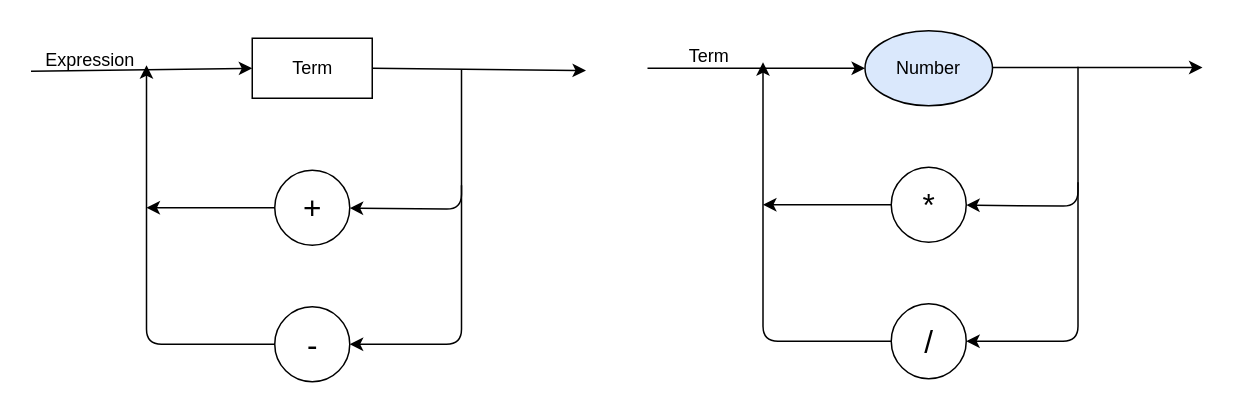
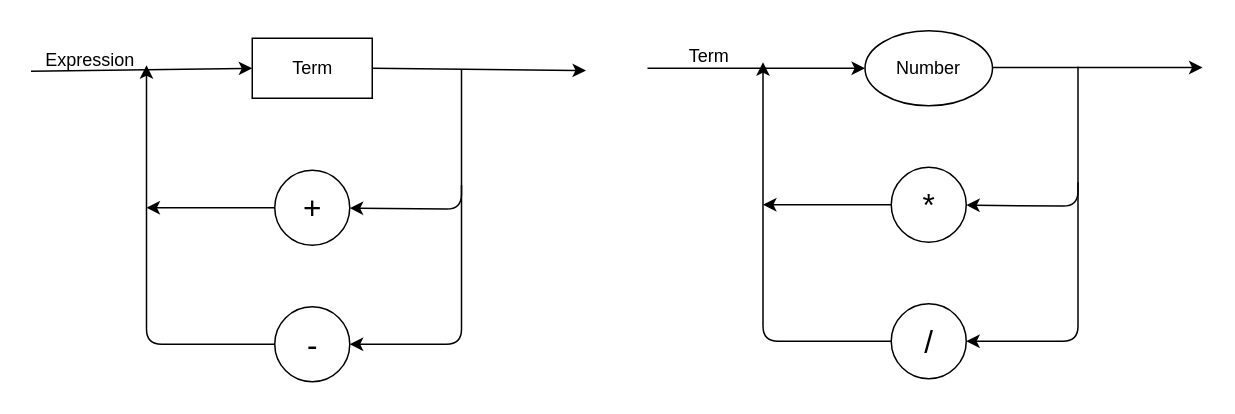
  <mxCell id="0" />
  <mxCell id="1" parent="0" />
- <mxCell id="2" value="Number" style="ellipse;whiteSpace=wrap;html=1;fillColor=#dae8fc;" vertex="1" parent="1"><mxGeometry x="576" y="20" width="85" height="50" as="geometry" /></mxCell>
+ <mxCell id="2" value="Number" style="ellipse;whiteSpace=wrap;html=1;" vertex="1" parent="1"><mxGeometry x="576" y="20" width="85" height="50" as="geometry" /></mxCell>
  <mxCell id="3" value="" style="endArrow=classic;html=1;entryX=0;entryY=0.5;entryDx=0;entryDy=0;" edge="1" parent="1" target="2"><mxGeometry width="50" height="50" relative="1" as="geometry"><mxPoint x="431" y="45" as="sourcePoint" /><mxPoint x="621" y="110" as="targetPoint" /></mxGeometry></mxCell>
  <mxCell id="4" value="" style="endArrow=classic;html=1;entryX=0;entryY=0.5;entryDx=0;entryDy=0;" edge="1" parent="1"><mxGeometry width="50" height="50" relative="1" as="geometry"><mxPoint x="661" y="44.5" as="sourcePoint" /><mxPoint x="801" y="44.5" as="targetPoint" /></mxGeometry></mxCell>
  <mxCell id="5" value="" style="endArrow=classic;html=1;" edge="1" parent="1" target="6"><mxGeometry width="50" height="50" relative="1" as="geometry"><mxPoint x="718" y="44" as="sourcePoint" /><mxPoint x="658" y="131" as="targetPoint" /><Array as="points"><mxPoint x="718" y="137" /></Array></mxGeometry></mxCell>
  <mxCell id="6" value="&lt;div style=&quot;text-align: justify&quot;&gt;&lt;span&gt;&lt;font style=&quot;font-size: 21px&quot;&gt;*&lt;/font&gt;&lt;/span&gt;&lt;/div&gt;" style="ellipse;whiteSpace=wrap;html=1;" vertex="1" parent="1"><mxGeometry x="593.5" y="111" width="50" height="50" as="geometry" /></mxCell>
  <mxCell id="7" value="&lt;div style=&quot;text-align: justify&quot;&gt;&lt;span&gt;&lt;font style=&quot;font-size: 21px&quot;&gt;/&lt;/font&gt;&lt;/span&gt;&lt;/div&gt;" style="ellipse;whiteSpace=wrap;html=1;" vertex="1" parent="1"><mxGeometry x="593.5" y="202" width="50" height="50" as="geometry" /></mxCell>
  <mxCell id="8" value="" style="endArrow=classic;html=1;entryX=1;entryY=0.5;entryDx=0;entryDy=0;" edge="1" parent="1" target="7"><mxGeometry width="50" height="50" relative="1" as="geometry"><mxPoint x="718" y="121" as="sourcePoint" /><mxPoint x="478" y="271" as="targetPoint" /><Array as="points"><mxPoint x="718" y="227" /></Array></mxGeometry></mxCell>
  <mxCell id="9" value="" style="endArrow=classic;html=1;exitX=0;exitY=0.5;exitDx=0;exitDy=0;" edge="1" parent="1" source="7"><mxGeometry width="50" height="50" relative="1" as="geometry"><mxPoint x="428" y="321" as="sourcePoint" /><mxPoint x="508" y="41" as="targetPoint" /><Array as="points"><mxPoint x="508" y="227" /></Array></mxGeometry></mxCell>
  <mxCell id="10" value="" style="endArrow=classic;html=1;exitX=0;exitY=0.5;exitDx=0;exitDy=0;" edge="1" parent="1" source="6"><mxGeometry width="50" height="50" relative="1" as="geometry"><mxPoint x="428" y="321" as="sourcePoint" /><mxPoint x="508" y="136" as="targetPoint" /></mxGeometry></mxCell>
  <mxCell id="11" value="" style="endArrow=classic;html=1;entryX=0;entryY=0.5;entryDx=0;entryDy=0;" edge="1" parent="1" target="21"><mxGeometry width="50" height="50" relative="1" as="geometry"><mxPoint x="20" y="47" as="sourcePoint" /><mxPoint x="147" y="91" as="targetPoint" /></mxGeometry></mxCell>
  <mxCell id="12" value="" style="endArrow=classic;html=1;entryX=0;entryY=0.5;entryDx=0;entryDy=0;exitX=1;exitY=0.5;exitDx=0;exitDy=0;" edge="1" parent="1" source="21"><mxGeometry width="50" height="50" relative="1" as="geometry"><mxPoint x="267" y="91" as="sourcePoint" /><mxPoint x="390" y="46.5" as="targetPoint" /></mxGeometry></mxCell>
  <mxCell id="13" value="" style="endArrow=classic;html=1;" edge="1" parent="1" target="14"><mxGeometry width="50" height="50" relative="1" as="geometry"><mxPoint x="307" y="46" as="sourcePoint" /><mxPoint x="247" y="133" as="targetPoint" /><Array as="points"><mxPoint x="307" y="139" /></Array></mxGeometry></mxCell>
  <mxCell id="14" value="&lt;div style=&quot;text-align: justify&quot;&gt;&lt;span&gt;&lt;font style=&quot;font-size: 21px&quot;&gt;+&lt;/font&gt;&lt;/span&gt;&lt;/div&gt;" style="ellipse;whiteSpace=wrap;html=1;" vertex="1" parent="1"><mxGeometry x="182.5" y="113" width="50" height="50" as="geometry" /></mxCell>
  <mxCell id="15" value="&lt;div style=&quot;text-align: justify&quot;&gt;&lt;span&gt;&lt;font style=&quot;font-size: 21px&quot;&gt;-&lt;/font&gt;&lt;/span&gt;&lt;/div&gt;" style="ellipse;whiteSpace=wrap;html=1;" vertex="1" parent="1"><mxGeometry x="182.5" y="204" width="50" height="50" as="geometry" /></mxCell>
  <mxCell id="16" value="" style="endArrow=classic;html=1;entryX=1;entryY=0.5;entryDx=0;entryDy=0;" edge="1" parent="1" target="15"><mxGeometry width="50" height="50" relative="1" as="geometry"><mxPoint x="307" y="123" as="sourcePoint" /><mxPoint x="67" y="273" as="targetPoint" /><Array as="points"><mxPoint x="307" y="229" /></Array></mxGeometry></mxCell>
  <mxCell id="17" value="" style="endArrow=classic;html=1;exitX=0;exitY=0.5;exitDx=0;exitDy=0;" edge="1" parent="1" source="15"><mxGeometry width="50" height="50" relative="1" as="geometry"><mxPoint x="17" y="323" as="sourcePoint" /><mxPoint x="97" y="43" as="targetPoint" /><Array as="points"><mxPoint x="97" y="229" /></Array></mxGeometry></mxCell>
  <mxCell id="18" value="" style="endArrow=classic;html=1;exitX=0;exitY=0.5;exitDx=0;exitDy=0;" edge="1" parent="1" source="14"><mxGeometry width="50" height="50" relative="1" as="geometry"><mxPoint x="17" y="323" as="sourcePoint" /><mxPoint x="97" y="138" as="targetPoint" /></mxGeometry></mxCell>
  <mxCell id="19" value="Expression" style="text;html=1;resizable=0;points=[];autosize=1;align=left;verticalAlign=top;spacingTop=-4;" vertex="1" parent="1"><mxGeometry x="28" y="30" width="70" height="20" as="geometry" /></mxCell>
  <mxCell id="20" value="Term" style="text;html=1;resizable=0;points=[];autosize=1;align=left;verticalAlign=top;spacingTop=-4;" vertex="1" parent="1"><mxGeometry x="457" y="27" width="40" height="20" as="geometry" /></mxCell>
  <mxCell id="21" value="Term" style="rounded=0;whiteSpace=wrap;html=1;" vertex="1" parent="1"><mxGeometry x="167.5" y="25" width="80" height="40" as="geometry" /></mxCell>
